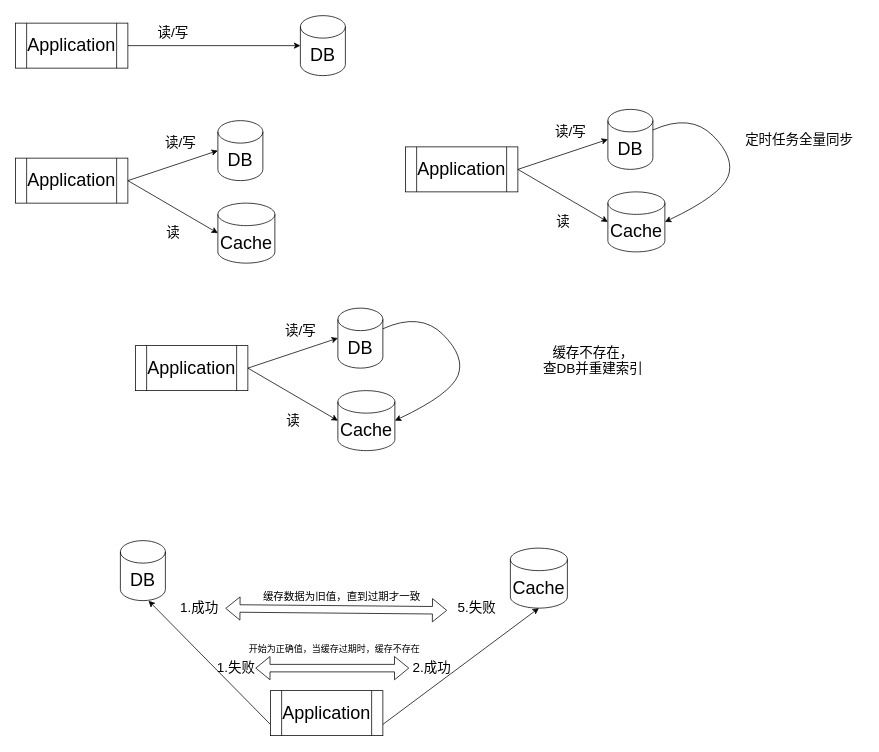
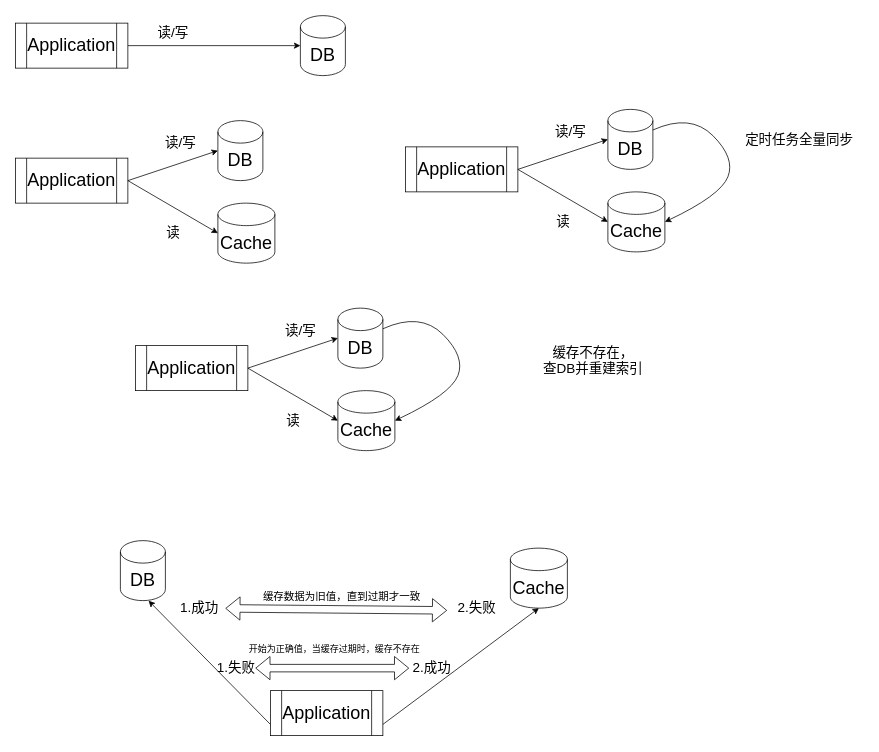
  <mxCell id="0" />
  <mxCell id="1" parent="0" />
  <mxCell id="2" value="&lt;font style=&quot;font-size: 24px;&quot;&gt;DB&lt;/font&gt;" style="shape=cylinder3;whiteSpace=wrap;html=1;boundedLbl=1;backgroundOutline=1;size=15;" vertex="1" parent="1"><mxGeometry x="400" y="20" width="60" height="80" as="geometry" /></mxCell>
  <mxCell id="3" value="&lt;font style=&quot;font-size: 24px;&quot;&gt;Application&lt;/font&gt;" style="shape=process;whiteSpace=wrap;html=1;backgroundOutline=1;" vertex="1" parent="1"><mxGeometry x="20" y="30" width="150" height="60" as="geometry" /></mxCell>
  <mxCell id="4" value="" style="endArrow=classic;html=1;rounded=0;exitX=1;exitY=0.5;exitDx=0;exitDy=0;entryX=0;entryY=0.5;entryDx=0;entryDy=0;entryPerimeter=0;" edge="1" parent="1" source="3" target="2"><mxGeometry width="50" height="50" relative="1" as="geometry"><mxPoint x="310" y="80" as="sourcePoint" /><mxPoint x="360" y="30" as="targetPoint" /></mxGeometry></mxCell>
  <mxCell id="5" value="&lt;font style=&quot;font-size: 24px;&quot;&gt;DB&lt;/font&gt;" style="shape=cylinder3;whiteSpace=wrap;html=1;boundedLbl=1;backgroundOutline=1;size=15;" vertex="1" parent="1"><mxGeometry x="290" y="160" width="60" height="80" as="geometry" /></mxCell>
  <mxCell id="6" value="&lt;font style=&quot;font-size: 24px;&quot;&gt;Application&lt;/font&gt;" style="shape=process;whiteSpace=wrap;html=1;backgroundOutline=1;" vertex="1" parent="1"><mxGeometry x="20" y="210" width="150" height="60" as="geometry" /></mxCell>
  <mxCell id="7" value="&lt;font style=&quot;font-size: 24px;&quot;&gt;Cache&lt;/font&gt;" style="shape=cylinder3;whiteSpace=wrap;html=1;boundedLbl=1;backgroundOutline=1;size=15;" vertex="1" parent="1"><mxGeometry x="290" y="270" width="76" height="80" as="geometry" /></mxCell>
  <mxCell id="8" value="" style="endArrow=classic;html=1;rounded=0;exitX=1;exitY=0.5;exitDx=0;exitDy=0;entryX=0;entryY=0.5;entryDx=0;entryDy=0;entryPerimeter=0;" edge="1" parent="1" source="6" target="5"><mxGeometry width="50" height="50" relative="1" as="geometry"><mxPoint x="250" y="290" as="sourcePoint" /><mxPoint x="300" y="240" as="targetPoint" /></mxGeometry></mxCell>
  <mxCell id="9" value="" style="endArrow=classic;html=1;rounded=0;exitX=1;exitY=0.5;exitDx=0;exitDy=0;entryX=0;entryY=0.5;entryDx=0;entryDy=0;entryPerimeter=0;" edge="1" parent="1" source="6" target="7"><mxGeometry width="50" height="50" relative="1" as="geometry"><mxPoint x="220" y="340" as="sourcePoint" /><mxPoint x="270" y="290" as="targetPoint" /></mxGeometry></mxCell>
  <mxCell id="10" value="&lt;font style=&quot;font-size: 18px;&quot;&gt;读/写&lt;/font&gt;" style="text;html=1;align=center;verticalAlign=middle;resizable=0;points=[];autosize=1;strokeColor=none;fillColor=none;" vertex="1" parent="1"><mxGeometry x="200" y="23" width="60" height="40" as="geometry" /></mxCell>
  <mxCell id="11" value="&lt;font style=&quot;font-size: 18px;&quot;&gt;读/写&lt;/font&gt;" style="text;html=1;align=center;verticalAlign=middle;resizable=0;points=[];autosize=1;strokeColor=none;fillColor=none;" vertex="1" parent="1"><mxGeometry x="210" y="170" width="60" height="40" as="geometry" /></mxCell>
  <mxCell id="12" value="&lt;font style=&quot;font-size: 18px;&quot;&gt;读&lt;/font&gt;" style="text;html=1;align=center;verticalAlign=middle;resizable=0;points=[];autosize=1;strokeColor=none;fillColor=none;" vertex="1" parent="1"><mxGeometry x="210" y="290" width="40" height="40" as="geometry" /></mxCell>
  <mxCell id="13" value="&lt;font style=&quot;font-size: 24px;&quot;&gt;DB&lt;/font&gt;" style="shape=cylinder3;whiteSpace=wrap;html=1;boundedLbl=1;backgroundOutline=1;size=15;" vertex="1" parent="1"><mxGeometry x="810" y="145" width="60" height="80" as="geometry" /></mxCell>
  <mxCell id="14" value="&lt;font style=&quot;font-size: 24px;&quot;&gt;Application&lt;/font&gt;" style="shape=process;whiteSpace=wrap;html=1;backgroundOutline=1;" vertex="1" parent="1"><mxGeometry x="540" y="195" width="150" height="60" as="geometry" /></mxCell>
  <mxCell id="15" value="&lt;font style=&quot;font-size: 24px;&quot;&gt;Cache&lt;/font&gt;" style="shape=cylinder3;whiteSpace=wrap;html=1;boundedLbl=1;backgroundOutline=1;size=15;" vertex="1" parent="1"><mxGeometry x="810" y="255" width="76" height="80" as="geometry" /></mxCell>
  <mxCell id="16" value="" style="endArrow=classic;html=1;rounded=0;exitX=1;exitY=0.5;exitDx=0;exitDy=0;entryX=0;entryY=0.5;entryDx=0;entryDy=0;entryPerimeter=0;" edge="1" parent="1" source="14" target="13"><mxGeometry width="50" height="50" relative="1" as="geometry"><mxPoint x="770" y="275" as="sourcePoint" /><mxPoint x="820" y="225" as="targetPoint" /></mxGeometry></mxCell>
  <mxCell id="17" value="" style="endArrow=classic;html=1;rounded=0;exitX=1;exitY=0.5;exitDx=0;exitDy=0;entryX=0;entryY=0.5;entryDx=0;entryDy=0;entryPerimeter=0;" edge="1" parent="1" source="14" target="15"><mxGeometry width="50" height="50" relative="1" as="geometry"><mxPoint x="740" y="325" as="sourcePoint" /><mxPoint x="790" y="275" as="targetPoint" /></mxGeometry></mxCell>
  <mxCell id="18" value="&lt;font style=&quot;font-size: 18px;&quot;&gt;读/写&lt;/font&gt;" style="text;html=1;align=center;verticalAlign=middle;resizable=0;points=[];autosize=1;strokeColor=none;fillColor=none;" vertex="1" parent="1"><mxGeometry x="730" y="155" width="60" height="40" as="geometry" /></mxCell>
  <mxCell id="19" value="&lt;font style=&quot;font-size: 18px;&quot;&gt;读&lt;/font&gt;" style="text;html=1;align=center;verticalAlign=middle;resizable=0;points=[];autosize=1;strokeColor=none;fillColor=none;" vertex="1" parent="1"><mxGeometry x="730" y="275" width="40" height="40" as="geometry" /></mxCell>
  <mxCell id="20" value="" style="curved=1;endArrow=classic;html=1;rounded=0;exitX=1;exitY=0;exitDx=0;exitDy=27.5;exitPerimeter=0;entryX=1;entryY=0.5;entryDx=0;entryDy=0;entryPerimeter=0;" edge="1" parent="1" source="13" target="15"><mxGeometry width="50" height="50" relative="1" as="geometry"><mxPoint x="920" y="215" as="sourcePoint" /><mxPoint x="1040" y="198" as="targetPoint" /><Array as="points"><mxPoint x="920" y="150" /><mxPoint x="980" y="210" /><mxPoint x="960" y="260" /></Array></mxGeometry></mxCell>
  <mxCell id="21" value="&lt;font style=&quot;font-size: 18px;&quot;&gt;定时任务全量同步&lt;/font&gt;" style="text;html=1;align=center;verticalAlign=middle;resizable=0;points=[];autosize=1;strokeColor=none;fillColor=none;" vertex="1" parent="1"><mxGeometry x="980" y="165" width="170" height="40" as="geometry" /></mxCell>
  <mxCell id="22" value="&lt;font style=&quot;font-size: 24px;&quot;&gt;DB&lt;/font&gt;" style="shape=cylinder3;whiteSpace=wrap;html=1;boundedLbl=1;backgroundOutline=1;size=15;" vertex="1" parent="1"><mxGeometry x="450" y="410" width="60" height="80" as="geometry" /></mxCell>
  <mxCell id="23" value="&lt;font style=&quot;font-size: 24px;&quot;&gt;Application&lt;/font&gt;" style="shape=process;whiteSpace=wrap;html=1;backgroundOutline=1;" vertex="1" parent="1"><mxGeometry x="180" y="460" width="150" height="60" as="geometry" /></mxCell>
  <mxCell id="24" value="&lt;font style=&quot;font-size: 24px;&quot;&gt;Cache&lt;/font&gt;" style="shape=cylinder3;whiteSpace=wrap;html=1;boundedLbl=1;backgroundOutline=1;size=15;" vertex="1" parent="1"><mxGeometry x="450" y="520" width="76" height="80" as="geometry" /></mxCell>
  <mxCell id="25" value="" style="endArrow=classic;html=1;rounded=0;exitX=1;exitY=0.5;exitDx=0;exitDy=0;entryX=0;entryY=0.5;entryDx=0;entryDy=0;entryPerimeter=0;" edge="1" parent="1" source="23" target="22"><mxGeometry width="50" height="50" relative="1" as="geometry"><mxPoint x="410" y="540" as="sourcePoint" /><mxPoint x="460" y="490" as="targetPoint" /></mxGeometry></mxCell>
  <mxCell id="26" value="" style="endArrow=classic;html=1;rounded=0;exitX=1;exitY=0.5;exitDx=0;exitDy=0;entryX=0;entryY=0.5;entryDx=0;entryDy=0;entryPerimeter=0;" edge="1" parent="1" source="23" target="24"><mxGeometry width="50" height="50" relative="1" as="geometry"><mxPoint x="380" y="590" as="sourcePoint" /><mxPoint x="430" y="540" as="targetPoint" /></mxGeometry></mxCell>
  <mxCell id="27" value="&lt;font style=&quot;font-size: 18px;&quot;&gt;读/写&lt;/font&gt;" style="text;html=1;align=center;verticalAlign=middle;resizable=0;points=[];autosize=1;strokeColor=none;fillColor=none;" vertex="1" parent="1"><mxGeometry x="370" y="420" width="60" height="40" as="geometry" /></mxCell>
  <mxCell id="28" value="&lt;font style=&quot;font-size: 18px;&quot;&gt;读&lt;/font&gt;" style="text;html=1;align=center;verticalAlign=middle;resizable=0;points=[];autosize=1;strokeColor=none;fillColor=none;" vertex="1" parent="1"><mxGeometry x="370" y="540" width="40" height="40" as="geometry" /></mxCell>
  <mxCell id="29" value="" style="curved=1;endArrow=classic;html=1;rounded=0;exitX=1;exitY=0;exitDx=0;exitDy=27.5;exitPerimeter=0;entryX=1;entryY=0.5;entryDx=0;entryDy=0;entryPerimeter=0;" edge="1" parent="1" source="22" target="24"><mxGeometry width="50" height="50" relative="1" as="geometry"><mxPoint x="560" y="480" as="sourcePoint" /><mxPoint x="680" y="463" as="targetPoint" /><Array as="points"><mxPoint x="560" y="415" /><mxPoint x="620" y="475" /><mxPoint x="600" y="525" /></Array></mxGeometry></mxCell>
  <mxCell id="30" value="&lt;font style=&quot;font-size: 18px;&quot;&gt;缓存不存在，&lt;/font&gt;&lt;div&gt;&lt;font style=&quot;font-size: 18px;&quot;&gt;查DB并重建索引&lt;/font&gt;&lt;/div&gt;" style="text;html=1;align=center;verticalAlign=middle;resizable=0;points=[];autosize=1;strokeColor=none;fillColor=none;" vertex="1" parent="1"><mxGeometry x="710" y="450" width="160" height="60" as="geometry" /></mxCell>
  <mxCell id="31" value="&lt;font style=&quot;font-size: 24px;&quot;&gt;DB&lt;/font&gt;" style="shape=cylinder3;whiteSpace=wrap;html=1;boundedLbl=1;backgroundOutline=1;size=15;" vertex="1" parent="1"><mxGeometry x="160" y="720" width="60" height="80" as="geometry" /></mxCell>
  <mxCell id="32" value="&lt;font style=&quot;font-size: 24px;&quot;&gt;Application&lt;/font&gt;" style="shape=process;whiteSpace=wrap;html=1;backgroundOutline=1;" vertex="1" parent="1"><mxGeometry x="360" y="920" width="150" height="60" as="geometry" /></mxCell>
  <mxCell id="33" value="&lt;font style=&quot;font-size: 24px;&quot;&gt;Cache&lt;/font&gt;" style="shape=cylinder3;whiteSpace=wrap;html=1;boundedLbl=1;backgroundOutline=1;size=15;" vertex="1" parent="1"><mxGeometry x="680" y="730" width="76" height="80" as="geometry" /></mxCell>
  <mxCell id="34" value="" style="endArrow=classic;html=1;rounded=0;exitX=0;exitY=0.75;exitDx=0;exitDy=0;entryX=0.627;entryY=1.002;entryDx=0;entryDy=0;entryPerimeter=0;" edge="1" parent="1" source="32" target="31"><mxGeometry width="50" height="50" relative="1" as="geometry"><mxPoint x="400" y="770" as="sourcePoint" /><mxPoint x="450" y="720" as="targetPoint" /></mxGeometry></mxCell>
  <mxCell id="35" value="" style="endArrow=classic;html=1;rounded=0;exitX=1;exitY=0.75;exitDx=0;exitDy=0;entryX=0.5;entryY=1;entryDx=0;entryDy=0;entryPerimeter=0;" edge="1" parent="1" source="32" target="33"><mxGeometry width="50" height="50" relative="1" as="geometry"><mxPoint x="370" y="820" as="sourcePoint" /><mxPoint x="570" y="750" as="targetPoint" /></mxGeometry></mxCell>
  <mxCell id="36" value="&lt;font style=&quot;font-size: 18px;&quot;&gt;1.成功&lt;/font&gt;&lt;span style=&quot;color: rgba(0, 0, 0, 0); font-family: monospace; font-size: 0px; text-align: start;&quot;&gt;%3CmxGraphModel%3E%3Croot%3E%3CmxCell%20id%3D%220%22%2F%3E%3CmxCell%20id%3D%221%22%20parent%3D%220%22%2F%3E%3CmxCell%20id%3D%222%22%20value%3D%22%26lt%3Bfont%20style%3D%26quot%3Bfont-size%3A%2018px%3B%26quot%3B%26gt%3B%E8%AF%BB%26lt%3B%2Ffont%26gt%3B%22%20style%3D%22text%3Bhtml%3D1%3Balign%3Dcenter%3BverticalAlign%3Dmiddle%3Bresizable%3D0%3Bpoints%3D%5B%5D%3Bautosize%3D1%3BstrokeColor%3Dnone%3BfillColor%3Dnone%3B%22%20vertex%3D%221%22%20parent%3D%221%22%3E%3CmxGeometry%20x%3D%22470%22%20y%3D%22580%22%20width%3D%2240%22%20height%3D%2240%22%20as%3D%22geometry%22%2F%3E%3C%2FmxCell%3E%3C%2Froot%3E%3C%2FmxGraphModel%3E&lt;/span&gt;" style="text;html=1;align=center;verticalAlign=middle;resizable=0;points=[];autosize=1;strokeColor=none;fillColor=none;" vertex="1" parent="1"><mxGeometry x="230" y="790" width="70" height="40" as="geometry" /></mxCell>
- <mxCell id="37" value="&lt;font style=&quot;font-size: 18px;&quot;&gt;5.失败&lt;/font&gt;" style="text;html=1;align=center;verticalAlign=middle;resizable=0;points=[];autosize=1;strokeColor=none;fillColor=none;" vertex="1" parent="1"><mxGeometry x="600" y="790" width="70" height="40" as="geometry" /></mxCell>
+ <mxCell id="37" value="&lt;font style=&quot;font-size: 18px;&quot;&gt;2.失败&lt;/font&gt;" style="text;html=1;align=center;verticalAlign=middle;resizable=0;points=[];autosize=1;strokeColor=none;fillColor=none;" vertex="1" parent="1"><mxGeometry x="600" y="790" width="70" height="40" as="geometry" /></mxCell>
  <mxCell id="38" value="" style="shape=flexArrow;endArrow=classic;startArrow=classic;html=1;rounded=0;entryX=-0.063;entryY=0.575;entryDx=0;entryDy=0;entryPerimeter=0;" edge="1" parent="1" source="36" target="37"><mxGeometry width="100" height="100" relative="1" as="geometry"><mxPoint x="440" y="900" as="sourcePoint" /><mxPoint x="540" y="800" as="targetPoint" /></mxGeometry></mxCell>
  <mxCell id="39" value="&lt;font style=&quot;font-size: 14px;&quot;&gt;缓存数据为旧值，直到过期才一致&lt;/font&gt;" style="text;html=1;align=center;verticalAlign=middle;resizable=0;points=[];autosize=1;strokeColor=none;fillColor=none;" vertex="1" parent="1"><mxGeometry x="340" y="780" width="230" height="30" as="geometry" /></mxCell>
  <mxCell id="40" value="&lt;font style=&quot;font-size: 18px;&quot;&gt;1.失败&lt;/font&gt;" style="text;html=1;align=center;verticalAlign=middle;resizable=0;points=[];autosize=1;strokeColor=none;fillColor=none;" vertex="1" parent="1"><mxGeometry x="279" y="870" width="70" height="40" as="geometry" /></mxCell>
  <mxCell id="41" value="&lt;font style=&quot;font-size: 18px;&quot;&gt;2.成功&lt;/font&gt;" style="text;html=1;align=center;verticalAlign=middle;resizable=0;points=[];autosize=1;strokeColor=none;fillColor=none;" vertex="1" parent="1"><mxGeometry x="540" y="870" width="70" height="40" as="geometry" /></mxCell>
  <mxCell id="42" value="" style="shape=flexArrow;endArrow=classic;startArrow=classic;html=1;rounded=0;" edge="1" parent="1"><mxGeometry width="100" height="100" relative="1" as="geometry"><mxPoint x="340" y="890" as="sourcePoint" /><mxPoint x="545" y="890" as="targetPoint" /></mxGeometry></mxCell>
  <mxCell id="43" value="&lt;font style=&quot;font-size: 12px;&quot;&gt;开始为正确值，当缓存过期时，缓存不存在&lt;/font&gt;" style="text;html=1;align=center;verticalAlign=middle;resizable=0;points=[];autosize=1;strokeColor=none;fillColor=none;" vertex="1" parent="1"><mxGeometry x="320" y="850" width="250" height="30" as="geometry" /></mxCell>
